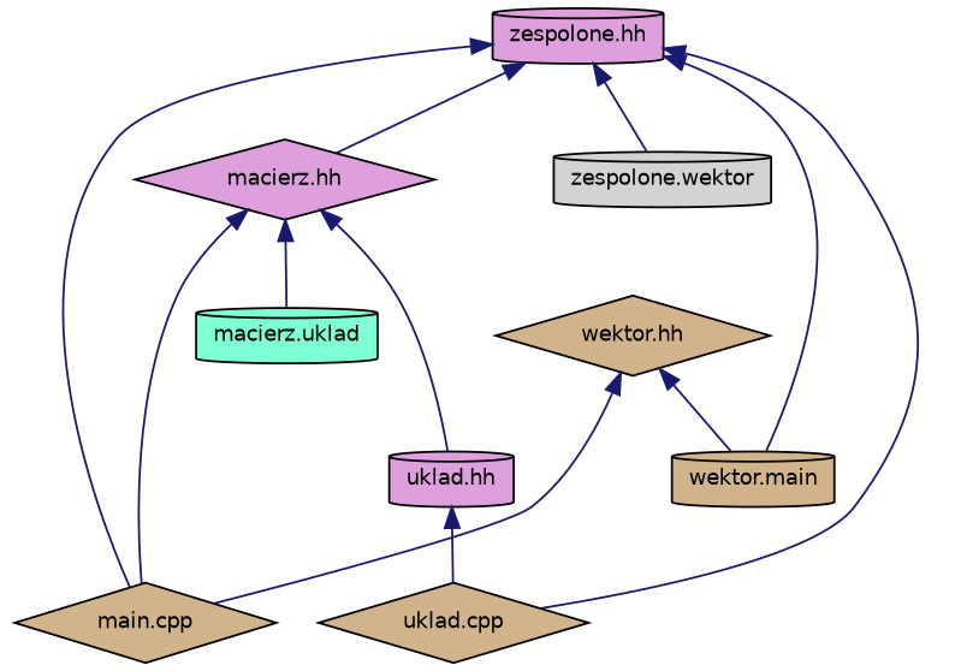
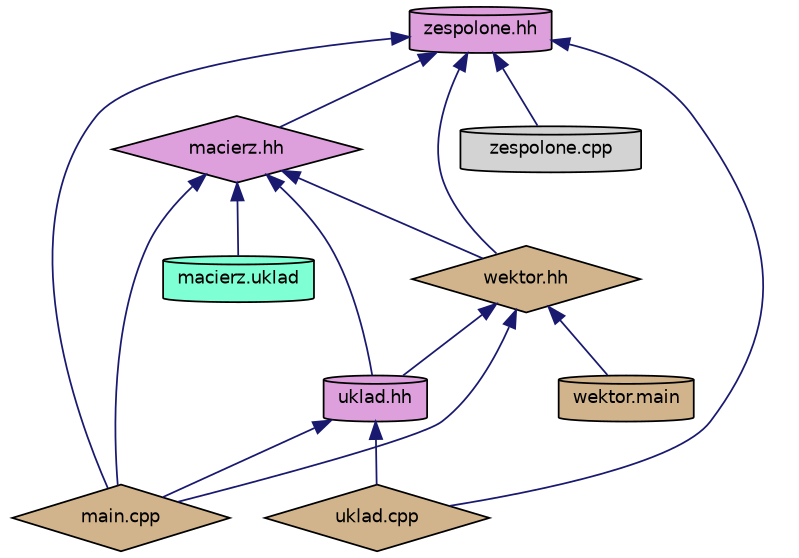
  digraph {
    node [color=black fillcolor=tan fontname=Helvetica fontsize=10 shape=cylinder style=filled]
    edge [color=midnightblue dir=back fontname=Helvetica fontsize=10 labelfontname=Helvetica labelfontsize=10 style=solid]
    n1 [fillcolor=plum fontcolor=black height=0.2 label="zespolone.hh" width=0.4]
    n2 [fillcolor=plum height=0.2 label="macierz.hh" shape=diamond width=0.4]
    n3 [height=0.2 label="wektor.hh" shape=diamond width=0.4]
    n4 [height=0.2 label="main.cpp" shape=diamond width=0.4]
-   n5 [fillcolor=lightgrey height=0.2 label="zespolone.wektor" width=0.4]
+   n5 [fillcolor=lightgrey height=0.2 label="zespolone.cpp" width=0.4]
    n6 [height=0.2 label="uklad.cpp" shape=diamond width=0.4]
    n7 [fillcolor=plum height=0.2 label="uklad.hh" width=0.4]
    n8 [fillcolor=aquamarine height=0.2 label="macierz.uklad" width=0.4]
    n9 [height=0.2 label="wektor.main" width=0.4]
    n1 -> n2
-   n1 -> n9
+   n1 -> n3
    n1 -> n4
    n1 -> n5
    n1 -> n6
+   n2 -> n3
    n2 -> n4
    n2 -> n7
    n2 -> n8
    n3 -> n4
+   n3 -> n7
    n3 -> n9
+   n7 -> n4
    n7 -> n6
  }
